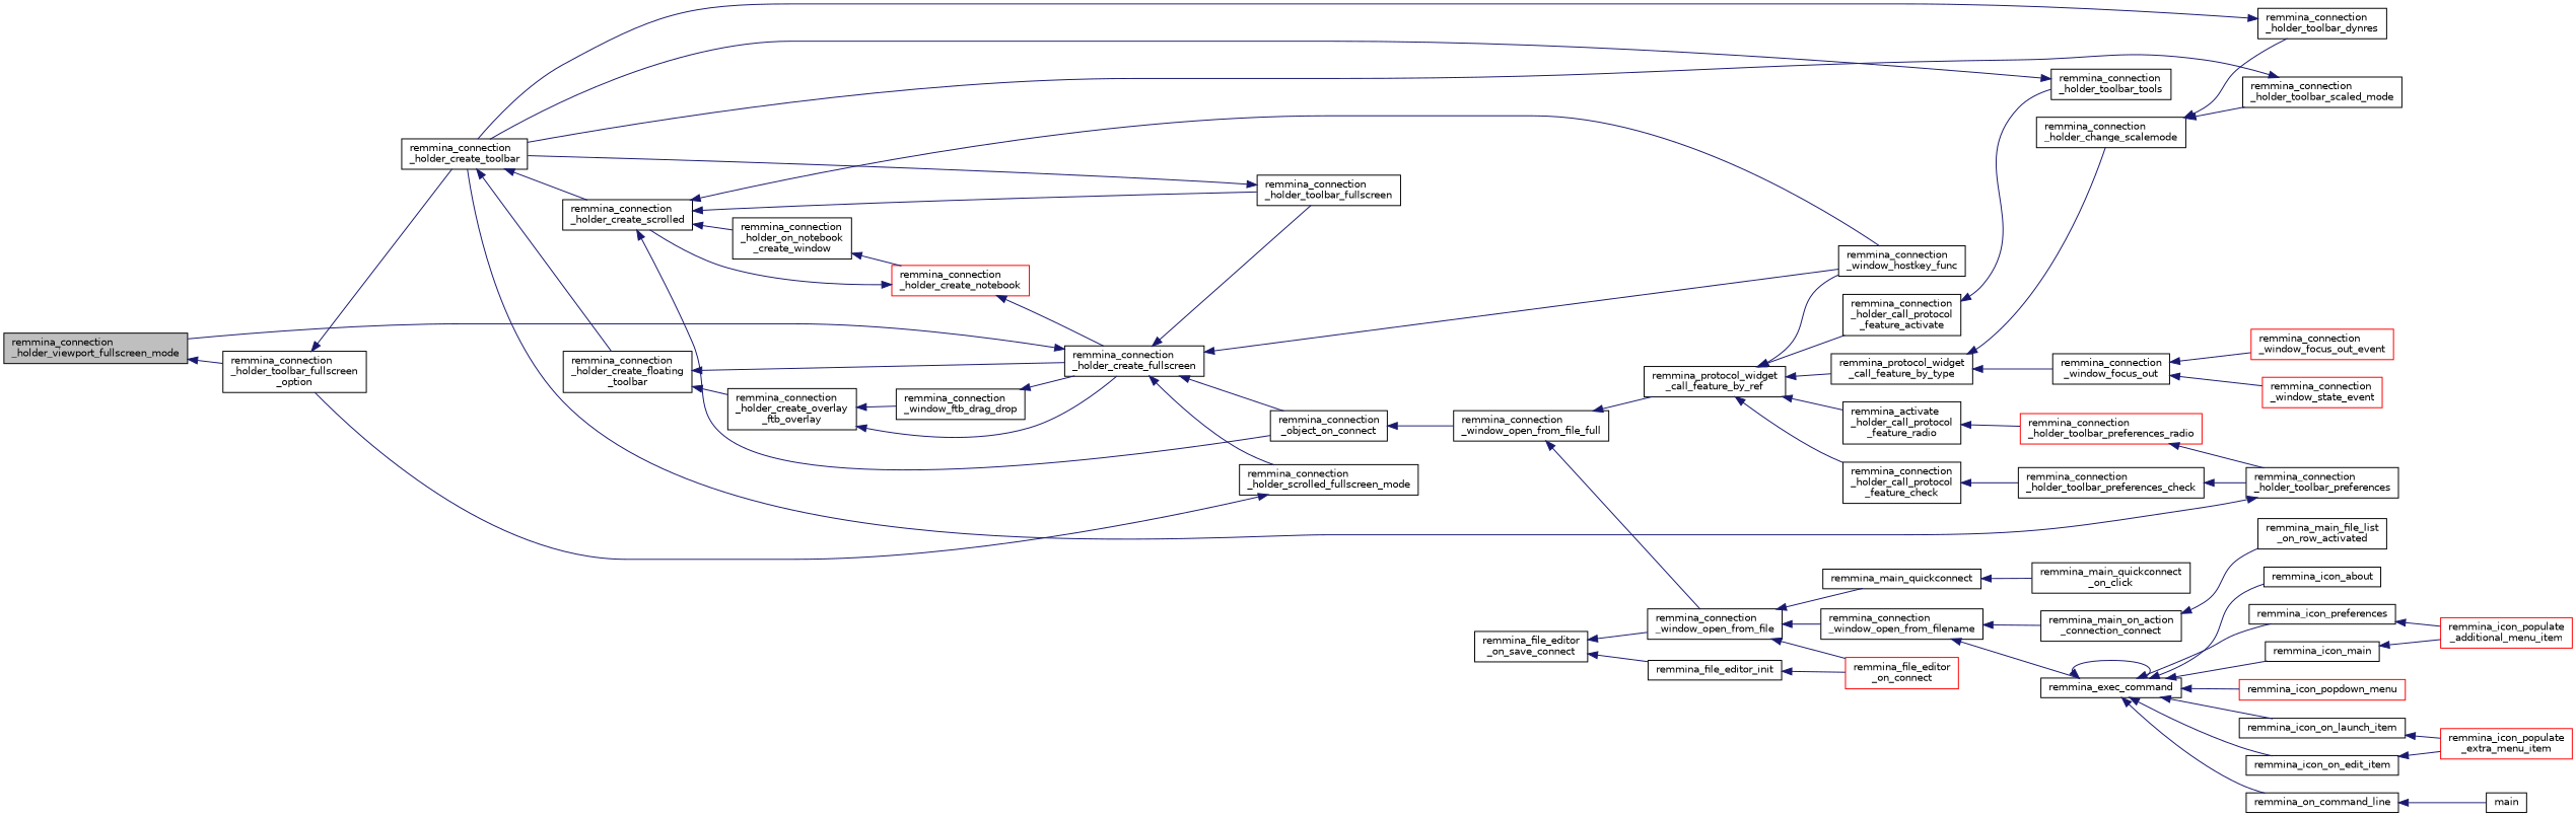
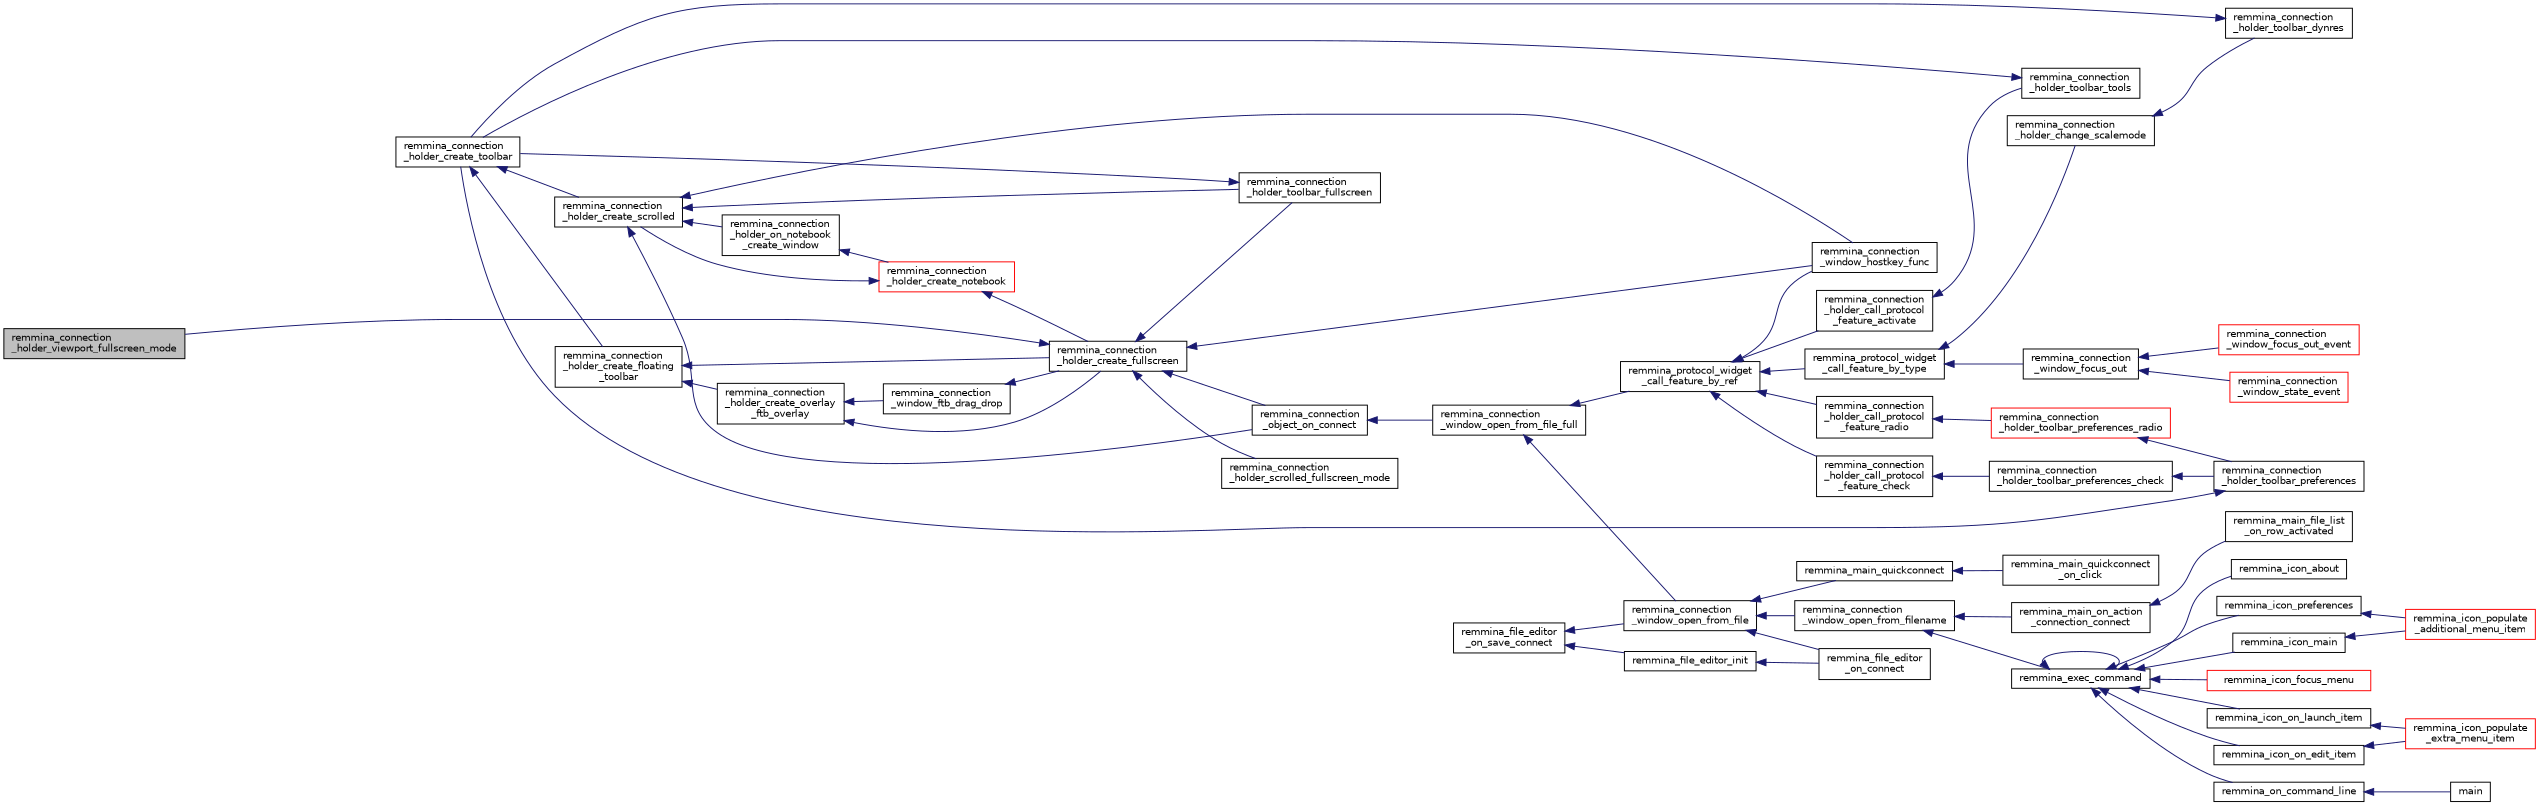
  digraph {
    fontname="DejaVu Sans"
    rankdir=LR
    node [color=black fillcolor=white fontname="DejaVu Sans" fontsize=10 shape=record style=filled]
    edge [color=midnightblue dir=back fontname="DejaVu Sans" fontsize=10 labelfontname=Helvetica labelfontsize=10 style=solid]
    n1 [fillcolor=grey75 fontcolor=black height=0.2 label="remmina_connection\l_holder_viewport_fullscreen_mode" width=0.4]
-   n2 [height=0.2 label="remmina_connection\l_holder_toolbar_fullscreen\l_option" width=0.4]
    n3 [height=0.2 label="remmina_connection\l_holder_create_toolbar" width=0.4]
    n4 [height=0.2 label="remmina_connection\l_holder_create_floating\l_toolbar" width=0.4]
    n5 [height=0.2 label="remmina_connection\l_holder_create_scrolled" width=0.4]
    n6 [height=0.2 label="remmina_connection\l_holder_create_overlay\l_ftb_overlay" width=0.4]
    n7 [height=0.2 label="remmina_connection\l_holder_create_fullscreen" width=0.4]
    n8 [height=0.2 label="remmina_connection\l_holder_toolbar_fullscreen" width=0.4]
    n9 [height=0.2 label="remmina_connection\l_window_hostkey_func" width=0.4]
    n10 [height=0.2 label="remmina_connection\l_object_on_connect" width=0.4]
    n11 [height=0.2 label="remmina_connection\l_holder_on_notebook\l_create_window" width=0.4]
    n12 [height=0.2 label="remmina_connection\l_window_ftb_drag_drop" width=0.4]
    n13 [height=0.2 label="remmina_connection\l_holder_scrolled_fullscreen_mode" width=0.4]
    n14 [height=0.2 label="remmina_connection\l_window_open_from_file_full" width=0.4]
    n15 [height=0.2 label="remmina_connection\l_window_open_from_file" width=0.4]
    n16 [height=0.2 label="remmina_protocol_widget\l_call_feature_by_ref" width=0.4]
    n17 [height=0.2 label="remmina_connection\l_window_open_from_filename" width=0.4]
-   n18 [color=red height=0.2 label="remmina_file_editor\l_on_connect" width=0.4]
+   n18 [height=0.2 label="remmina_file_editor\l_on_connect" width=0.4]
    n19 [height=0.2 label=remmina_main_quickconnect width=0.4]
-   n20 [height=0.2 label="remmina_activate\l_holder_call_protocol\l_feature_radio" width=0.4]
+   n20 [height=0.2 label="remmina_connection\l_holder_call_protocol\l_feature_radio" width=0.4]
    n21 [height=0.2 label="remmina_connection\l_holder_call_protocol\l_feature_check" width=0.4]
    n22 [height=0.2 label="remmina_connection\l_holder_call_protocol\l_feature_activate" width=0.4]
    n23 [height=0.2 label="remmina_protocol_widget\l_call_feature_by_type" width=0.4]
    n24 [height=0.2 label=remmina_exec_command width=0.4]
    n25 [height=0.2 label="remmina_main_on_action\l_connection_connect" width=0.4]
    n26 [height=0.2 label="remmina_file_editor\l_on_save_connect" width=0.4]
    n27 [height=0.2 label=remmina_file_editor_init width=0.4]
    n28 [height=0.2 label="remmina_main_quickconnect\l_on_click" width=0.4]
    n29 [height=0.2 label=remmina_on_command_line width=0.4]
    n30 [height=0.2 label=remmina_icon_main width=0.4]
    n31 [height=0.2 label=remmina_icon_preferences width=0.4]
    n32 [height=0.2 label=remmina_icon_about width=0.4]
    n33 [height=0.2 label=remmina_icon_on_launch_item width=0.4]
    n34 [height=0.2 label=remmina_icon_on_edit_item width=0.4]
-   n35 [color=red height=0.2 label=remmina_icon_popdown_menu width=0.4]
+   n35 [color=red height=0.2 label=remmina_icon_focus_menu width=0.4]
    n36 [height=0.2 label="remmina_main_file_list\l_on_row_activated" width=0.4]
    n37 [height=0.2 label=main width=0.4]
    n38 [color=red height=0.2 label="remmina_icon_populate\l_additional_menu_item" width=0.4]
    n39 [color=red height=0.2 label="remmina_icon_populate\l_extra_menu_item" width=0.4]
    n40 [color=red height=0.2 label="remmina_connection\l_holder_toolbar_preferences_radio" width=0.4]
    n41 [height=0.2 label="remmina_connection\l_holder_toolbar_preferences_check" width=0.4]
    n42 [height=0.2 label="remmina_connection\l_holder_toolbar_tools" width=0.4]
    n43 [height=0.2 label="remmina_connection\l_holder_change_scalemode" width=0.4]
    n44 [height=0.2 label="remmina_connection\l_window_focus_out" width=0.4]
    n45 [height=0.2 label="remmina_connection\l_holder_toolbar_preferences" width=0.4]
    n46 [height=0.2 label="remmina_connection\l_holder_toolbar_dynres" width=0.4]
-   n47 [height=0.2 label="remmina_connection\l_holder_toolbar_scaled_mode" width=0.4]
    n48 [color=red height=0.2 label="remmina_connection\l_window_focus_out_event" width=0.4]
    n49 [color=red height=0.2 label="remmina_connection\l_window_state_event" width=0.4]
    n50 [color=red height=0.2 label="remmina_connection\l_holder_create_notebook" width=0.4]
-   n1 -> n2
-   n2 -> n3
    n3 -> n4
    n3 -> n5
    n4 -> n6
    n4 -> n7
    n5 -> n8
    n5 -> n9
    n5 -> n10
    n5 -> n11
    n6 -> n7
    n6 -> n12
    n7 -> n1
    n7 -> n8
    n7 -> n9
    n7 -> n10
    n7 -> n13
    n8 -> n3
    n10 -> n14
    n11 -> n50
    n12 -> n7
-   n13 -> n2
    n14 -> n15
    n14 -> n16
    n15 -> n17
    n15 -> n18
    n15 -> n19
    n16 -> n9
    n16 -> n20
    n16 -> n21
    n16 -> n22
    n16 -> n23
    n17 -> n24
    n17 -> n25
    n19 -> n28
    n20 -> n40
    n21 -> n41
    n22 -> n42
    n23 -> n43
    n23 -> n44
    n24 -> n24
    n24 -> n29
    n24 -> n30
    n24 -> n31
    n24 -> n32
    n24 -> n33
    n24 -> n34
    n24 -> n35
    n25 -> n36
    n26 -> n15
    n26 -> n27
    n27 -> n18
    n29 -> n37
    n30 -> n38
    n31 -> n38
    n33 -> n39
    n34 -> n39
    n40 -> n45
    n41 -> n45
    n42 -> n3
    n43 -> n46
-   n43 -> n47
    n44 -> n48
    n44 -> n49
    n45 -> n3
    n46 -> n3
-   n47 -> n3
    n50 -> n5
    n50 -> n7
  }
